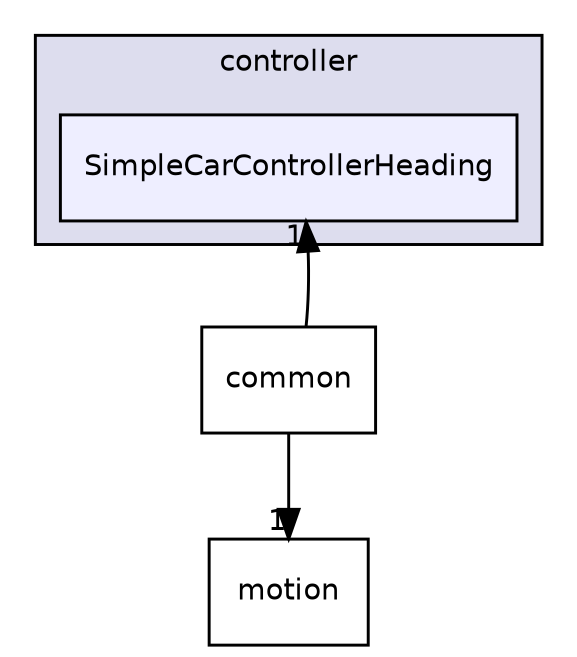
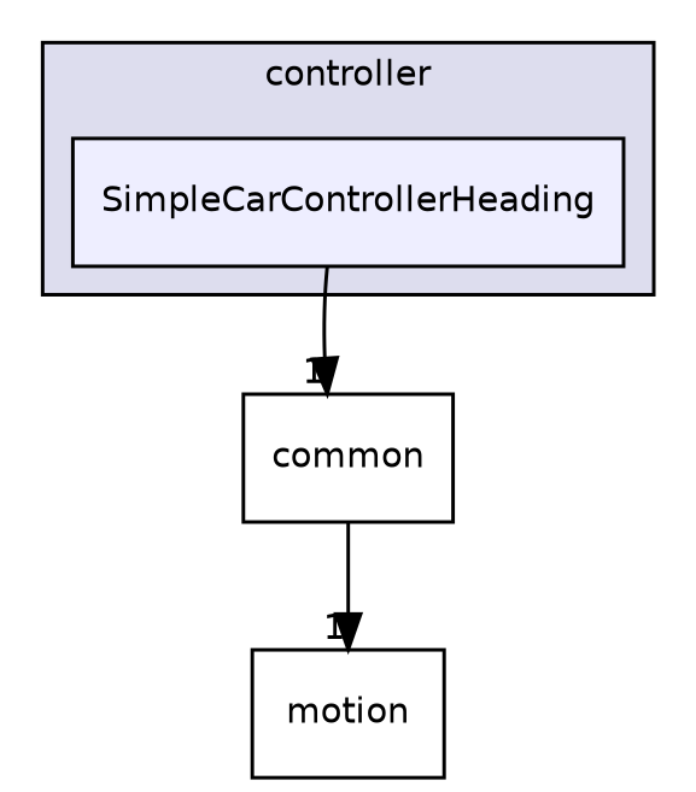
  digraph {
    compound=true
    node [fontname=Helvetica fontsize=10 shape=box]
    edge [headlabel=1 labeldistance=1.5 labelfontname=Helvetica labelfontsize=10]
    n1 [fillcolor="#eeeeff" label=SimpleCarControllerHeading pencolor=black style=filled]
    n2 [label=common]
    n3 [label=motion]
    subgraph cluster_1 {
      bgcolor="#ddddee"
      fontname=Helvetica
      fontsize=10
      label=controller
      pencolor=black
      n1
    }
-   n2 -> n1
+   n1 -> n2
    n2 -> n3
  }
